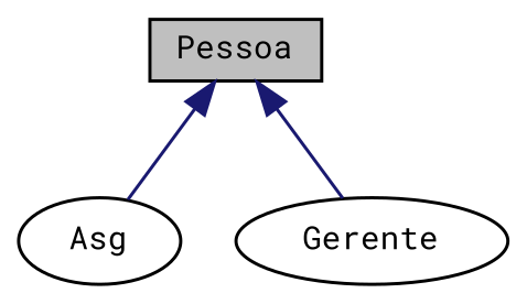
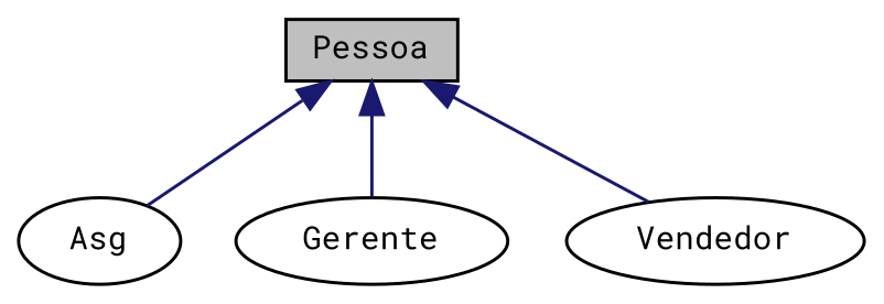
  digraph {
    fontname="Roboto Mono"
    node [color=black fillcolor=white fontname="Roboto Mono" fontsize=10 shape=ellipse style=filled]
    edge [color=midnightblue dir=back fontname="Roboto Mono" fontsize=10 labelfontname=Helvetica labelfontsize=10 style=solid]
    n1 [fillcolor=grey75 fontcolor=black height=0.2 label=Pessoa shape=box width=0.4]
    n2 [height=0.2 label=Asg width=0.4]
    n3 [height=0.2 label=Gerente width=0.4]
+   n4 [height=0.2 label=Vendedor width=0.4]
    n1 -> n2
    n1 -> n3
+   n1 -> n4
  }
